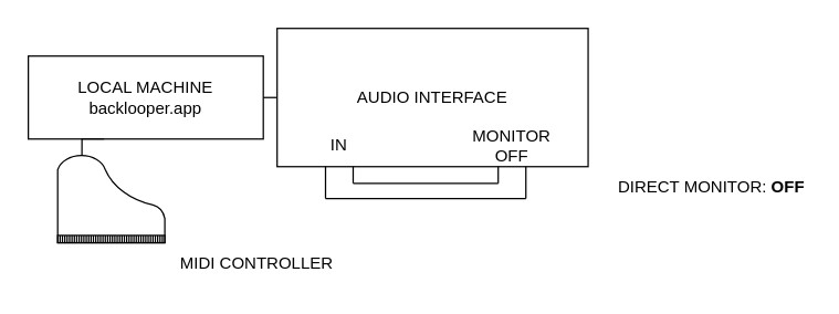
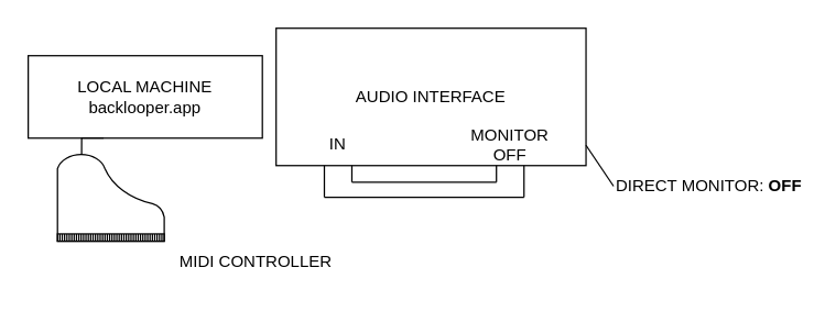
  <mxCell id="0" />
  <mxCell id="1" parent="0" />
  <mxCell id="2" value="LOCAL MACHINE&lt;br&gt;backlooper.app" style="rounded=0;whiteSpace=wrap;html=1;shadow=0;dashed=0;strokeColor=default;strokeWidth=1;fontFamily=Helvetica;fontSize=12;fontColor=default;fillColor=default;" parent="1" vertex="1"><mxGeometry x="20" y="40" width="170" height="60" as="geometry" /></mxCell>
- <mxCell id="3" style="edgeStyle=orthogonalEdgeStyle;rounded=0;orthogonalLoop=1;jettySize=auto;html=1;exitX=0;exitY=0.5;exitDx=0;exitDy=0;entryX=1;entryY=0.5;entryDx=0;entryDy=0;fontFamily=Helvetica;fontSize=12;fontColor=default;endArrow=none;endFill=0;" parent="1" source="4" target="2" edge="1"><mxGeometry relative="1" as="geometry" /></mxCell>
  <mxCell id="4" value="AUDIO INTERFACE" style="rounded=0;whiteSpace=wrap;html=1;shadow=0;dashed=0;strokeColor=default;strokeWidth=1;fontFamily=Helvetica;fontSize=12;fontColor=default;fillColor=default;" parent="1" vertex="1"><mxGeometry x="200" y="20" width="225" height="100" as="geometry" /></mxCell>
  <mxCell id="5" value="IN" style="text;html=1;strokeColor=none;fillColor=none;align=center;verticalAlign=middle;whiteSpace=wrap;rounded=0;fontSize=12;fontFamily=Helvetica;fontColor=default;" parent="1" vertex="1"><mxGeometry x="215" y="90" width="60" height="30" as="geometry" /></mxCell>
  <mxCell id="6" value="MONITOR OFF" style="text;html=1;strokeColor=none;fillColor=none;align=center;verticalAlign=middle;whiteSpace=wrap;rounded=0;fontSize=12;fontFamily=Helvetica;fontColor=default;" parent="1" vertex="1"><mxGeometry x="340" y="90" width="60" height="30" as="geometry" /></mxCell>
  <mxCell id="7" value="DIRECT MONITOR: &lt;b&gt;OFF&lt;/b&gt;" style="text;html=1;strokeColor=none;fillColor=none;align=left;verticalAlign=middle;whiteSpace=wrap;rounded=0;fontSize=12;fontFamily=Helvetica;fontColor=default;" parent="1" vertex="1"><mxGeometry x="445" y="120" width="140" height="30" as="geometry" /></mxCell>
+ <mxCell id="8" value="" style="endArrow=none;html=1;rounded=0;fontFamily=Helvetica;fontSize=12;fontColor=default;entryX=0;entryY=0.5;entryDx=0;entryDy=0;exitX=1;exitY=0.852;exitDx=0;exitDy=0;exitPerimeter=0;" parent="1" source="4" target="7" edge="1"><mxGeometry width="50" height="50" relative="1" as="geometry"><mxPoint x="260" y="140" as="sourcePoint" /><mxPoint x="310" y="90" as="targetPoint" /></mxGeometry></mxCell>
  <mxCell id="9" value="MIDI CONTROLLER" style="text;html=1;strokeColor=none;fillColor=none;align=center;verticalAlign=middle;whiteSpace=wrap;rounded=0;fontSize=12;fontFamily=Helvetica;fontColor=default;" parent="1" vertex="1"><mxGeometry x="127.5" y="175" width="115" height="30" as="geometry" /></mxCell>
  <mxCell id="10" value="" style="verticalLabelPosition=bottom;html=1;verticalAlign=top;align=center;shape=mxgraph.floorplan.piano;" parent="1" vertex="1"><mxGeometry x="41.25" y="112" width="77.5" height="63" as="geometry" /></mxCell>
  <mxCell id="11" style="edgeStyle=orthogonalEdgeStyle;rounded=0;orthogonalLoop=1;jettySize=auto;html=1;fontFamily=Helvetica;fontSize=12;fontColor=default;endArrow=none;endFill=0;entryX=0.226;entryY=0.002;entryDx=0;entryDy=0;entryPerimeter=0;exitX=0.322;exitY=1;exitDx=0;exitDy=0;exitPerimeter=0;" parent="1" source="2" target="10" edge="1"><mxGeometry relative="1" as="geometry"><mxPoint x="80" y="110" as="sourcePoint" /><mxPoint x="80" y="112" as="targetPoint" /></mxGeometry></mxCell>
  <mxCell id="12" style="edgeStyle=orthogonalEdgeStyle;rounded=0;orthogonalLoop=1;jettySize=auto;html=1;fontFamily=Helvetica;fontSize=12;fontColor=default;endArrow=none;endFill=0;entryX=0.226;entryY=0.002;entryDx=0;entryDy=0;entryPerimeter=0;exitX=0.322;exitY=1;exitDx=0;exitDy=0;exitPerimeter=0;" parent="1" edge="1"><mxGeometry relative="1" as="geometry"><mxPoint x="255" y="120" as="sourcePoint" /><mxPoint x="255" y="132" as="targetPoint" /></mxGeometry></mxCell>
  <mxCell id="13" style="edgeStyle=orthogonalEdgeStyle;rounded=0;orthogonalLoop=1;jettySize=auto;html=1;fontFamily=Helvetica;fontSize=12;fontColor=default;endArrow=none;endFill=0;entryX=0.226;entryY=0.002;entryDx=0;entryDy=0;entryPerimeter=0;exitX=0.322;exitY=1;exitDx=0;exitDy=0;exitPerimeter=0;" edge="1" parent="1"><mxGeometry relative="1" as="geometry"><mxPoint x="359.95" y="120" as="sourcePoint" /><mxPoint x="359.95" y="132" as="targetPoint" /></mxGeometry></mxCell>
  <mxCell id="14" style="edgeStyle=orthogonalEdgeStyle;rounded=0;orthogonalLoop=1;jettySize=auto;html=1;fontFamily=Helvetica;fontSize=12;fontColor=default;endArrow=none;endFill=0;exitX=0.322;exitY=1;exitDx=0;exitDy=0;exitPerimeter=0;" edge="1" parent="1"><mxGeometry relative="1" as="geometry"><mxPoint x="379.95" y="120" as="sourcePoint" /><mxPoint x="380" y="143" as="targetPoint" /></mxGeometry></mxCell>
  <mxCell id="15" style="edgeStyle=orthogonalEdgeStyle;rounded=0;orthogonalLoop=1;jettySize=auto;html=1;fontFamily=Helvetica;fontSize=12;fontColor=default;endArrow=none;endFill=0;" edge="1" parent="1"><mxGeometry relative="1" as="geometry"><mxPoint x="255" y="132" as="sourcePoint" /><mxPoint x="360" y="132" as="targetPoint" /></mxGeometry></mxCell>
  <mxCell id="16" style="edgeStyle=orthogonalEdgeStyle;rounded=0;orthogonalLoop=1;jettySize=auto;html=1;fontFamily=Helvetica;fontSize=12;fontColor=default;endArrow=none;endFill=0;exitX=0.322;exitY=1;exitDx=0;exitDy=0;exitPerimeter=0;" edge="1" parent="1"><mxGeometry relative="1" as="geometry"><mxPoint x="235" y="120" as="sourcePoint" /><mxPoint x="235.05" y="143" as="targetPoint" /></mxGeometry></mxCell>
  <mxCell id="17" style="edgeStyle=orthogonalEdgeStyle;rounded=0;orthogonalLoop=1;jettySize=auto;html=1;fontFamily=Helvetica;fontSize=12;fontColor=default;endArrow=none;endFill=0;" edge="1" parent="1"><mxGeometry relative="1" as="geometry"><mxPoint x="380" y="143" as="sourcePoint" /><mxPoint x="235" y="143" as="targetPoint" /></mxGeometry></mxCell>
